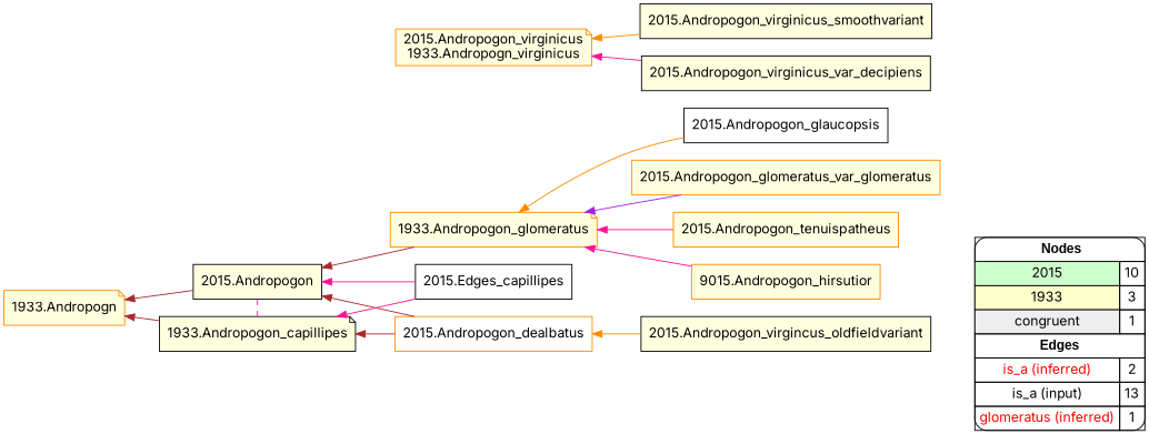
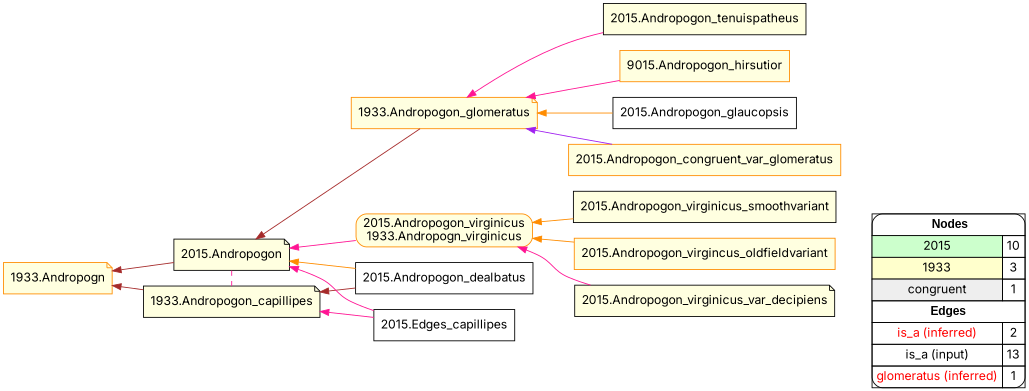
  digraph {
    fontname=Inter
    rankdir=RL
    node [fillcolor=lightyellow fontname=Inter shape=box style=filled color=darkorange]
    edge [arrowhead=normal color=deeppink constraint=true fontname=Inter penwidth=1 style=solid]
    n1 [fillcolor=white label=<   <TABLE BORDER="0" CELLBORDER="1" CELLSPACING="0" CELLPADDING="4">  <TR> <TD COLSPAN="2"><font face="Arial Black"> Nodes</font></TD> </TR>  <TR>   <TD bgcolor="#CCFFCC" fontname="helvetica">2015</TD>   <TD>10</TD>   </TR>  <TR>   <TD bgcolor="#FFFFCC" fontname="helvetica">1933</TD>   <TD>3</TD>   </TR>  <TR>   <TD bgcolor="#EEEEEE" fontname="helvetica">congruent</TD>   <TD>1</TD>   </TR>  <TR> <TD COLSPAN="2"><font face = "Arial Black"> Edges </font></TD> </TR>  <TR>   <TD><font color ="#FF0000">is_a (inferred)</font></TD><TD>2</TD> </TR> <TR>   <TD><font color ="#000000">is_a (input)</font></TD><TD>13</TD> </TR> <TR>   <TD><font color ="#FF0000">glomeratus (inferred)</font></TD><TD>1</TD> </TR> </TABLE>   > margin=0 style="filled,rounded" color=""]
    n2 [label="9015.Andropogon_hirsutior"]
    "1933.Andropogon_glomeratus" [shape=note]
-   "2015.Andropogon" [color=black]
+   "2015.Andropogon" [color=black shape=note]
    "2015.Andropogon_virginicus_smoothvariant" [color=black]
-   "2015.Andropogon_virginicus\n1933.Andropogn_virginicus" [shape=note style="filled,rounded"]
+   "2015.Andropogon_virginicus\n1933.Andropogn_virginicus" [style="filled,rounded"]
    "2015.Andropogon_glaucopsis" [color=black fillcolor=white]
-   "2015.Andropogon_glomeratus_var_glomeratus"
-   "2015.Andropogon_dealbatus" [fillcolor=white]
+   "2015.Andropogon_glomeratus_var_glomeratus" [label="2015.Andropogon_congruent_var_glomeratus"]
+   "2015.Andropogon_dealbatus" [color=black fillcolor=white]
    "1933.Andropogon_capillipes" [color=black shape=note]
    "1933.Andropogn" [shape=note]
-   "2015.Andropogon_virgincus_oldfieldvariant" [color=black]
+   "2015.Andropogon_virgincus_oldfieldvariant"
    n13 [color=black fillcolor=white label="2015.Edges_capillipes"]
-   "2015.Andropogon_virginicus_var_decipiens" [color=black]
-   "2015.Andropogon_tenuispatheus"
+   "2015.Andropogon_virginicus_var_decipiens" [color=black shape=note]
+   "2015.Andropogon_tenuispatheus" [color=black]
    subgraph sub_1 {
      rank=source
      n1
    }
    n2 -> "1933.Andropogon_glomeratus"
    "1933.Andropogon_glomeratus" -> "2015.Andropogon" [color=brown]
    "2015.Andropogon" -> "1933.Andropogon_capillipes" [arrowhead=none constraint=false style=dashed]
    "2015.Andropogon" -> "1933.Andropogn" [color=brown]
    "2015.Andropogon_virginicus_smoothvariant" -> "2015.Andropogon_virginicus\n1933.Andropogn_virginicus" [color=darkorange]
+   "2015.Andropogon_virginicus\n1933.Andropogn_virginicus" -> "2015.Andropogon"
    "2015.Andropogon_glaucopsis" -> "1933.Andropogon_glomeratus" [color=darkorange]
    "2015.Andropogon_glomeratus_var_glomeratus" -> "1933.Andropogon_glomeratus" [color=purple]
-   "2015.Andropogon_dealbatus" -> "2015.Andropogon" [color=brown]
+   "2015.Andropogon_dealbatus" -> "2015.Andropogon" [color=darkorange]
    "2015.Andropogon_dealbatus" -> "1933.Andropogon_capillipes" [color=brown]
    "1933.Andropogon_capillipes" -> "1933.Andropogn" [color=brown]
-   "2015.Andropogon_virgincus_oldfieldvariant" -> "2015.Andropogon_dealbatus" [color=darkorange]
+   "2015.Andropogon_virgincus_oldfieldvariant" -> "2015.Andropogon_virginicus\n1933.Andropogn_virginicus" [color=darkorange]
    n13 -> "2015.Andropogon"
    n13 -> "1933.Andropogon_capillipes"
    "2015.Andropogon_virginicus_var_decipiens" -> "2015.Andropogon_virginicus\n1933.Andropogn_virginicus"
    "2015.Andropogon_tenuispatheus" -> "1933.Andropogon_glomeratus"
  }
